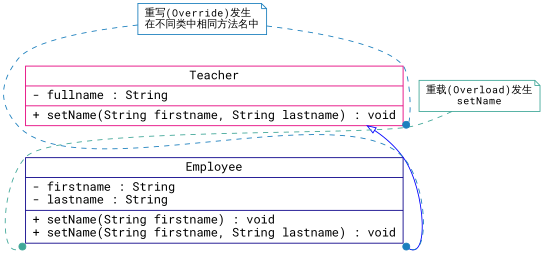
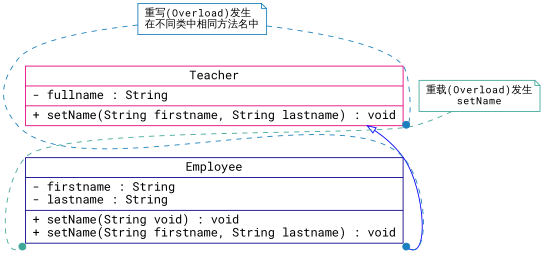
  digraph {
    fontname="Roboto Mono"
    node [fontname="Roboto Mono" shape=record]
    edge [color="#1b7fbd" dir=forward fontname="Roboto Mono" headport=se arrowhead=dot style=dashed]
-   n1 [color="#090088" label="{Employee|- firstname : String\l- lastname : String\l|+ setName(String firstname) : void\l+ setName(String firstname, String lastname) : void\l}"]
+   n1 [color="#090088" label="{Employee|- firstname : String\l- lastname : String\l|+ setName(String void) : void\l+ setName(String firstname, String lastname) : void\l}"]
    n2 [color="#e4007c" label="{Teacher|- fullname : String\l|+ setName(String firstname, String lastname) : void\l}"]
    n3 [color="#40a798" fontsize=12 label="重载(Overload)发生\lsetName" shape=note]
-   n4 [color="#1b7fbd" fontsize=12 label="重写(Override)发生\l在不同类中相同方法名中" shape=note]
+   n4 [color="#1b7fbd" fontsize=12 label="重写(Overload)发生\l在不同类中相同方法名中" shape=note]
    subgraph cluster_1 {
      style=invis
      n1
      n2
    }
    n2 -> n1 [arrowtail=empty color=blue dir=back arrowhead="" style=""]
    n3 -> n1 [color="#40a798" headport=sw]
    n4 -> n1
    n4 -> n2
  }
